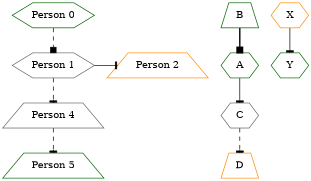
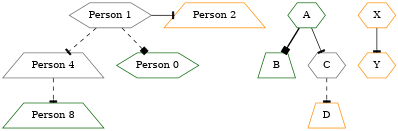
  digraph {
    node [color=darkorange shape=hexagon]
    edge [arrowhead=tee style=dashed]
    "Person 1" [color=gray40]
    "Person 2" [shape=trapezium]
    "Person 4" [color=gray40 shape=trapezium]
-   "Person 5" [color=darkgreen shape=trapezium]
+   "Person 5" [color=darkgreen shape=trapezium label="Person 8"]
    n5 [color=darkgreen label="Person 0"]
    A [color=darkgreen]
    B [color=darkgreen shape=trapezium]
    C [color=gray40]
    D [shape=trapezium]
    X
-   Y [color=darkgreen]
+   Y
    subgraph sub_1 {
      rank=same
      "Person 1"
      "Person 2"
    }
    "Person 1" -> "Person 2" [style=solid]
    "Person 1" -> "Person 4"
    "Person 4" -> "Person 5"
-   n5 -> "Person 1" [arrowhead=box]
-   B -> A [arrowhead=box style=bold]
+   "Person 1" -> n5 [arrowhead=box]
+   A -> B [arrowhead=box style=bold]
    A -> C [style=solid]
    C -> D
    X -> Y [style=solid]
  }
